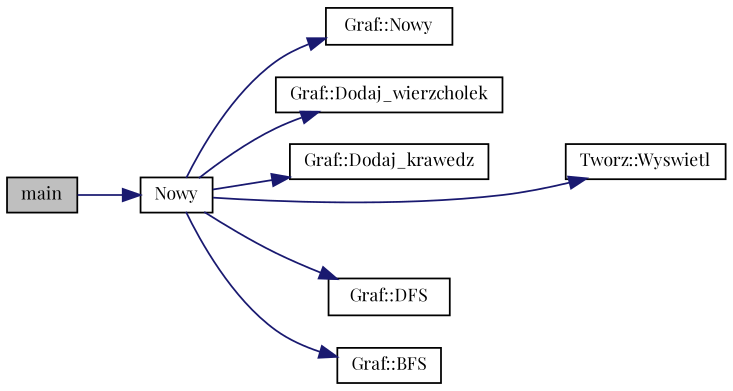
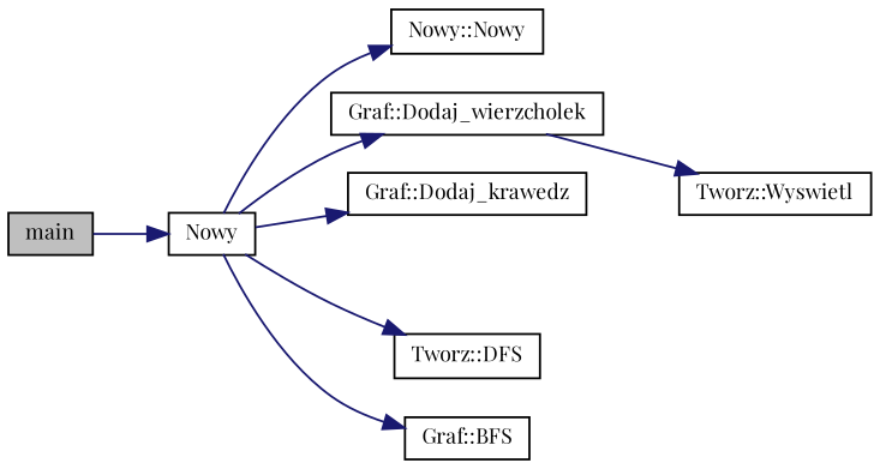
  digraph {
    fontname="Playfair Display"
    rankdir=LR
    node [color=black fillcolor=white fontname="Playfair Display" fontsize=10 shape=record style=filled]
    edge [color=midnightblue fontname="Playfair Display" fontsize=10 labelfontname=Helvetica labelfontsize=10 style=solid]
    n1 [fillcolor=grey75 fontcolor=black height=0.2 label=main width=0.4]
    n2 [height=0.2 label=Nowy width=0.4]
-   n3 [height=0.2 label="Graf::Nowy" width=0.4]
+   n3 [height=0.2 label="Nowy::Nowy" width=0.4]
    n4 [height=0.2 label="Graf::Dodaj_wierzcholek" width=0.4]
    n5 [height=0.2 label="Graf::Dodaj_krawedz" width=0.4]
    n6 [height=0.2 label="Tworz::Wyswietl" width=0.4]
-   n7 [height=0.2 label="Graf::DFS" width=0.4]
+   n7 [height=0.2 label="Tworz::DFS" width=0.4]
    n8 [height=0.2 label="Graf::BFS" width=0.4]
    n1 -> n2
    n2 -> n3
    n2 -> n4
    n2 -> n5
-   n2 -> n6
+   n4 -> n6
    n2 -> n7
    n2 -> n8
  }
